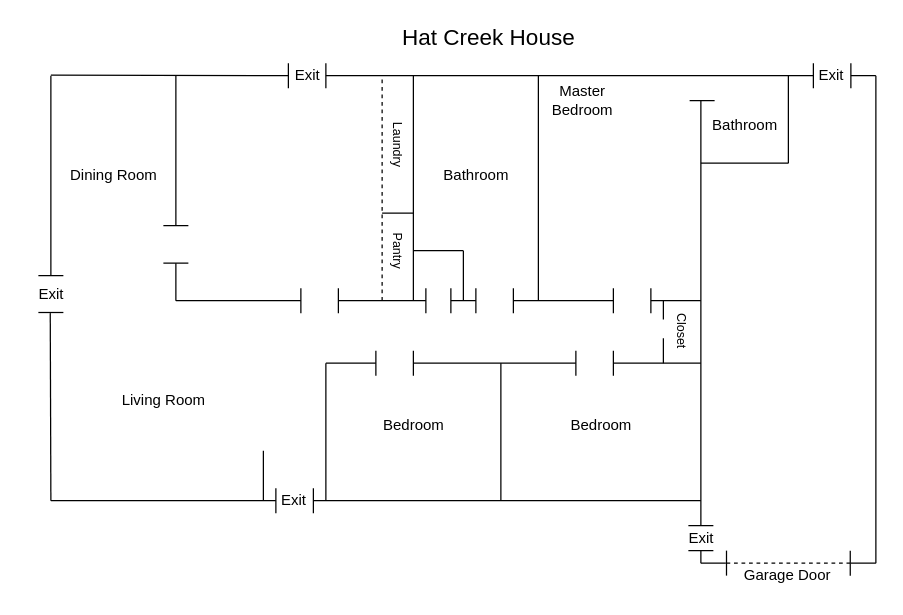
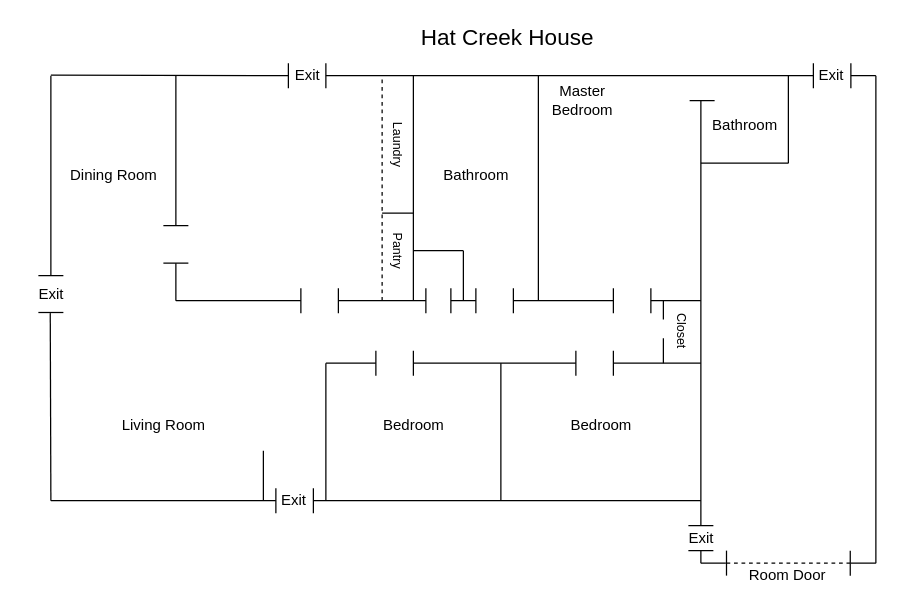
  <mxCell id="0" />
  <mxCell id="1" parent="0" />
  <mxCell id="2" value="" style="endArrow=none;html=1;" parent="1" edge="1"><mxGeometry width="50" height="50" relative="1" as="geometry"><mxPoint x="560" y="450" as="sourcePoint" /><mxPoint x="580" y="450" as="targetPoint" /></mxGeometry></mxCell>
  <mxCell id="3" value="" style="endArrow=none;html=1;" parent="1" edge="1"><mxGeometry width="50" height="50" relative="1" as="geometry"><mxPoint x="560" y="80" as="sourcePoint" /><mxPoint x="560" y="420" as="targetPoint" /></mxGeometry></mxCell>
- <mxCell id="4" value="&lt;font style=&quot;font-size: 18px&quot;&gt;Hat Creek House&lt;/font&gt;" style="text;html=1;align=center;verticalAlign=middle;resizable=0;points=[];autosize=1;" parent="1" vertex="1"><mxGeometry x="315" y="20" width="150" height="20" as="geometry" /></mxCell>
+ <mxCell id="4" value="&lt;font style=&quot;font-size: 18px&quot;&gt;Hat Creek House&lt;/font&gt;" style="text;html=1;align=center;verticalAlign=middle;resizable=0;points=[];autosize=1;" parent="1" vertex="1"><mxGeometry x="330" y="20" width="150" height="20" as="geometry" /></mxCell>
  <mxCell id="5" value="" style="endArrow=none;html=1;" parent="1" edge="1"><mxGeometry width="50" height="50" relative="1" as="geometry"><mxPoint x="580.5" y="460" as="sourcePoint" /><mxPoint x="580.5" y="440" as="targetPoint" /></mxGeometry></mxCell>
  <mxCell id="6" value="" style="endArrow=none;html=1;" parent="1" edge="1"><mxGeometry width="50" height="50" relative="1" as="geometry"><mxPoint x="679.5" y="460" as="sourcePoint" /><mxPoint x="679.5" y="440" as="targetPoint" /></mxGeometry></mxCell>
  <mxCell id="7" value="" style="endArrow=none;html=1;" parent="1" edge="1"><mxGeometry width="50" height="50" relative="1" as="geometry"><mxPoint x="650" y="70" as="sourcePoint" /><mxPoint x="650" y="50" as="targetPoint" /></mxGeometry></mxCell>
  <mxCell id="8" value="" style="endArrow=none;html=1;" parent="1" edge="1"><mxGeometry width="50" height="50" relative="1" as="geometry"><mxPoint x="700" y="60" as="sourcePoint" /><mxPoint x="680" y="60" as="targetPoint" /></mxGeometry></mxCell>
  <mxCell id="9" value="" style="endArrow=none;html=1;" parent="1" edge="1"><mxGeometry width="50" height="50" relative="1" as="geometry"><mxPoint x="630" y="130" as="sourcePoint" /><mxPoint x="560" y="130" as="targetPoint" /></mxGeometry></mxCell>
  <mxCell id="10" value="" style="endArrow=none;html=1;" parent="1" edge="1"><mxGeometry width="50" height="50" relative="1" as="geometry"><mxPoint x="680" y="450" as="sourcePoint" /><mxPoint x="700" y="450" as="targetPoint" /></mxGeometry></mxCell>
  <mxCell id="11" value="" style="endArrow=none;html=1;" parent="1" edge="1"><mxGeometry width="50" height="50" relative="1" as="geometry"><mxPoint x="700" y="450" as="sourcePoint" /><mxPoint x="700" y="60" as="targetPoint" /></mxGeometry></mxCell>
  <mxCell id="12" value="" style="endArrow=none;html=1;" parent="1" edge="1"><mxGeometry width="50" height="50" relative="1" as="geometry"><mxPoint x="680" y="70" as="sourcePoint" /><mxPoint x="680" y="50" as="targetPoint" /></mxGeometry></mxCell>
  <mxCell id="13" value="" style="endArrow=none;dashed=1;html=1;" parent="1" edge="1"><mxGeometry width="50" height="50" relative="1" as="geometry"><mxPoint x="679.5" y="450" as="sourcePoint" /><mxPoint x="580" y="450" as="targetPoint" /></mxGeometry></mxCell>
- <mxCell id="14" value="Garage Door" style="text;html=1;align=center;verticalAlign=middle;resizable=0;points=[];autosize=1;" parent="1" vertex="1"><mxGeometry x="589" y="450" width="80" height="20" as="geometry" /></mxCell>
+ <mxCell id="14" value="Room Door" style="text;html=1;align=center;verticalAlign=middle;resizable=0;points=[];autosize=1;" parent="1" vertex="1"><mxGeometry x="589" y="450" width="80" height="20" as="geometry" /></mxCell>
  <mxCell id="15" value="Exit" style="text;html=1;align=center;verticalAlign=middle;resizable=0;points=[];autosize=1;" parent="1" vertex="1"><mxGeometry x="644" y="50" width="40" height="20" as="geometry" /></mxCell>
  <mxCell id="16" value="" style="endArrow=none;html=1;" parent="1" edge="1"><mxGeometry width="50" height="50" relative="1" as="geometry"><mxPoint x="551" y="80" as="sourcePoint" /><mxPoint x="571" y="80" as="targetPoint" /></mxGeometry></mxCell>
  <mxCell id="17" value="" style="endArrow=none;html=1;" parent="1" edge="1"><mxGeometry width="50" height="50" relative="1" as="geometry"><mxPoint x="630" y="130" as="sourcePoint" /><mxPoint x="630" y="60" as="targetPoint" /></mxGeometry></mxCell>
  <mxCell id="18" value="" style="endArrow=none;html=1;" parent="1" edge="1"><mxGeometry width="50" height="50" relative="1" as="geometry"><mxPoint x="650" y="60" as="sourcePoint" /><mxPoint x="260" y="60" as="targetPoint" /></mxGeometry></mxCell>
  <mxCell id="19" value="Bathroom" style="text;html=1;align=center;verticalAlign=middle;resizable=0;points=[];autosize=1;" parent="1" vertex="1"><mxGeometry x="560" y="90" width="70" height="20" as="geometry" /></mxCell>
  <mxCell id="20" value="" style="endArrow=none;html=1;" parent="1" edge="1"><mxGeometry width="50" height="50" relative="1" as="geometry"><mxPoint x="40" y="60" as="sourcePoint" /><mxPoint x="40" y="220" as="targetPoint" /></mxGeometry></mxCell>
  <mxCell id="21" value="" style="endArrow=none;html=1;" parent="1" edge="1"><mxGeometry width="50" height="50" relative="1" as="geometry"><mxPoint x="30" y="220" as="sourcePoint" /><mxPoint x="50" y="220" as="targetPoint" /></mxGeometry></mxCell>
  <mxCell id="22" value="" style="endArrow=none;html=1;" parent="1" edge="1"><mxGeometry width="50" height="50" relative="1" as="geometry"><mxPoint x="30" y="249.5" as="sourcePoint" /><mxPoint x="50" y="249.5" as="targetPoint" /></mxGeometry></mxCell>
  <mxCell id="23" value="Exit" style="text;html=1;align=center;verticalAlign=middle;resizable=0;points=[];autosize=1;" parent="1" vertex="1"><mxGeometry x="20" y="225" width="40" height="20" as="geometry" /></mxCell>
  <mxCell id="24" value="" style="endArrow=none;html=1;" parent="1" edge="1"><mxGeometry width="50" height="50" relative="1" as="geometry"><mxPoint x="39.5" y="250" as="sourcePoint" /><mxPoint x="40" y="400" as="targetPoint" /></mxGeometry></mxCell>
  <mxCell id="25" value="" style="endArrow=none;html=1;" parent="1" edge="1"><mxGeometry width="50" height="50" relative="1" as="geometry"><mxPoint x="560" y="400" as="sourcePoint" /><mxPoint x="250" y="400" as="targetPoint" /></mxGeometry></mxCell>
  <mxCell id="26" value="" style="endArrow=none;html=1;" parent="1" edge="1"><mxGeometry width="50" height="50" relative="1" as="geometry"><mxPoint x="550" y="420" as="sourcePoint" /><mxPoint x="570" y="420" as="targetPoint" /></mxGeometry></mxCell>
  <mxCell id="27" value="" style="endArrow=none;html=1;" parent="1" edge="1"><mxGeometry width="50" height="50" relative="1" as="geometry"><mxPoint x="550" y="440" as="sourcePoint" /><mxPoint x="570" y="440" as="targetPoint" /></mxGeometry></mxCell>
  <mxCell id="28" value="" style="endArrow=none;html=1;" parent="1" edge="1"><mxGeometry width="50" height="50" relative="1" as="geometry"><mxPoint x="560" y="450" as="sourcePoint" /><mxPoint x="560" y="440" as="targetPoint" /></mxGeometry></mxCell>
  <mxCell id="29" value="" style="endArrow=none;html=1;" parent="1" edge="1"><mxGeometry width="50" height="50" relative="1" as="geometry"><mxPoint x="330" y="60" as="sourcePoint" /><mxPoint x="330" y="240" as="targetPoint" /></mxGeometry></mxCell>
  <mxCell id="30" value="" style="endArrow=none;html=1;" parent="1" edge="1"><mxGeometry width="50" height="50" relative="1" as="geometry"><mxPoint x="140" y="60" as="sourcePoint" /><mxPoint x="140" y="180" as="targetPoint" /></mxGeometry></mxCell>
  <mxCell id="31" value="" style="endArrow=none;html=1;" parent="1" edge="1"><mxGeometry width="50" height="50" relative="1" as="geometry"><mxPoint x="130" y="180" as="sourcePoint" /><mxPoint x="150" y="180" as="targetPoint" /></mxGeometry></mxCell>
  <mxCell id="32" value="" style="endArrow=none;html=1;" parent="1" edge="1"><mxGeometry width="50" height="50" relative="1" as="geometry"><mxPoint x="130" y="210" as="sourcePoint" /><mxPoint x="150" y="210" as="targetPoint" /></mxGeometry></mxCell>
  <mxCell id="33" value="" style="endArrow=none;html=1;" parent="1" edge="1"><mxGeometry width="50" height="50" relative="1" as="geometry"><mxPoint x="140" y="210" as="sourcePoint" /><mxPoint x="140" y="240" as="targetPoint" /></mxGeometry></mxCell>
  <mxCell id="34" value="" style="endArrow=none;html=1;" parent="1" edge="1"><mxGeometry width="50" height="50" relative="1" as="geometry"><mxPoint x="240" y="240" as="sourcePoint" /><mxPoint x="140" y="240" as="targetPoint" /></mxGeometry></mxCell>
  <mxCell id="35" value="" style="endArrow=none;html=1;" parent="1" edge="1"><mxGeometry width="50" height="50" relative="1" as="geometry"><mxPoint x="240" y="250" as="sourcePoint" /><mxPoint x="240" y="230" as="targetPoint" /></mxGeometry></mxCell>
  <mxCell id="36" value="" style="endArrow=none;html=1;" parent="1" edge="1"><mxGeometry width="50" height="50" relative="1" as="geometry"><mxPoint x="270" y="250" as="sourcePoint" /><mxPoint x="270" y="230" as="targetPoint" /></mxGeometry></mxCell>
  <mxCell id="37" value="" style="endArrow=none;html=1;" parent="1" edge="1"><mxGeometry width="50" height="50" relative="1" as="geometry"><mxPoint x="340" y="240" as="sourcePoint" /><mxPoint x="270" y="240" as="targetPoint" /></mxGeometry></mxCell>
  <mxCell id="38" value="" style="endArrow=none;html=1;" parent="1" edge="1"><mxGeometry width="50" height="50" relative="1" as="geometry"><mxPoint x="430" y="60" as="sourcePoint" /><mxPoint x="430" y="240" as="targetPoint" /></mxGeometry></mxCell>
  <mxCell id="39" value="" style="endArrow=none;dashed=1;html=1;" parent="1" edge="1"><mxGeometry width="50" height="50" relative="1" as="geometry"><mxPoint x="305" y="240" as="sourcePoint" /><mxPoint x="305" y="60" as="targetPoint" /></mxGeometry></mxCell>
  <mxCell id="40" value="Dining Room" style="text;html=1;align=center;verticalAlign=middle;resizable=0;points=[];autosize=1;" parent="1" vertex="1"><mxGeometry x="50" y="130" width="80" height="20" as="geometry" /></mxCell>
  <mxCell id="41" value="" style="endArrow=none;html=1;" parent="1" edge="1"><mxGeometry width="50" height="50" relative="1" as="geometry"><mxPoint x="250" y="410" as="sourcePoint" /><mxPoint x="250" y="390" as="targetPoint" /></mxGeometry></mxCell>
  <mxCell id="42" value="" style="endArrow=none;html=1;" parent="1" edge="1"><mxGeometry width="50" height="50" relative="1" as="geometry"><mxPoint x="220" y="410" as="sourcePoint" /><mxPoint x="220" y="390" as="targetPoint" /></mxGeometry></mxCell>
  <mxCell id="43" value="" style="endArrow=none;html=1;" parent="1" edge="1"><mxGeometry width="50" height="50" relative="1" as="geometry"><mxPoint x="220" y="400" as="sourcePoint" /><mxPoint x="40" y="400" as="targetPoint" /></mxGeometry></mxCell>
  <mxCell id="44" value="Exit" style="text;html=1;align=center;verticalAlign=middle;resizable=0;points=[];autosize=1;" parent="1" vertex="1"><mxGeometry x="214" y="390" width="40" height="20" as="geometry" /></mxCell>
  <mxCell id="45" value="" style="endArrow=none;html=1;" parent="1" edge="1"><mxGeometry width="50" height="50" relative="1" as="geometry"><mxPoint x="260" y="290" as="sourcePoint" /><mxPoint x="260" y="400" as="targetPoint" /></mxGeometry></mxCell>
  <mxCell id="46" value="" style="endArrow=none;html=1;" parent="1" edge="1"><mxGeometry width="50" height="50" relative="1" as="geometry"><mxPoint x="560" y="290" as="sourcePoint" /><mxPoint x="490" y="290" as="targetPoint" /></mxGeometry></mxCell>
  <mxCell id="47" value="" style="endArrow=none;html=1;" parent="1" edge="1"><mxGeometry width="50" height="50" relative="1" as="geometry"><mxPoint x="400" y="290" as="sourcePoint" /><mxPoint x="400" y="400" as="targetPoint" /></mxGeometry></mxCell>
  <mxCell id="48" value="" style="endArrow=none;html=1;" parent="1" edge="1"><mxGeometry width="50" height="50" relative="1" as="geometry"><mxPoint x="300" y="300" as="sourcePoint" /><mxPoint x="300" y="280" as="targetPoint" /></mxGeometry></mxCell>
  <mxCell id="49" value="" style="endArrow=none;html=1;" parent="1" edge="1"><mxGeometry width="50" height="50" relative="1" as="geometry"><mxPoint x="300" y="290" as="sourcePoint" /><mxPoint x="260" y="290" as="targetPoint" /></mxGeometry></mxCell>
  <mxCell id="50" value="" style="endArrow=none;html=1;" parent="1" edge="1"><mxGeometry width="50" height="50" relative="1" as="geometry"><mxPoint x="330" y="300" as="sourcePoint" /><mxPoint x="330" y="280" as="targetPoint" /></mxGeometry></mxCell>
  <mxCell id="51" value="" style="endArrow=none;html=1;" parent="1" edge="1"><mxGeometry width="50" height="50" relative="1" as="geometry"><mxPoint x="460" y="290" as="sourcePoint" /><mxPoint x="330" y="290" as="targetPoint" /></mxGeometry></mxCell>
  <mxCell id="52" value="" style="endArrow=none;html=1;" parent="1" edge="1"><mxGeometry width="50" height="50" relative="1" as="geometry"><mxPoint x="460" y="300" as="sourcePoint" /><mxPoint x="460" y="280" as="targetPoint" /></mxGeometry></mxCell>
  <mxCell id="53" value="" style="endArrow=none;html=1;" parent="1" edge="1"><mxGeometry width="50" height="50" relative="1" as="geometry"><mxPoint x="490" y="300" as="sourcePoint" /><mxPoint x="490" y="280" as="targetPoint" /></mxGeometry></mxCell>
  <mxCell id="54" value="" style="endArrow=none;html=1;" parent="1" edge="1"><mxGeometry width="50" height="50" relative="1" as="geometry"><mxPoint x="560" y="240" as="sourcePoint" /><mxPoint x="520" y="240" as="targetPoint" /></mxGeometry></mxCell>
  <mxCell id="55" value="" style="endArrow=none;html=1;" parent="1" edge="1"><mxGeometry width="50" height="50" relative="1" as="geometry"><mxPoint x="490" y="240" as="sourcePoint" /><mxPoint x="410" y="240" as="targetPoint" /></mxGeometry></mxCell>
  <mxCell id="56" value="" style="endArrow=none;html=1;" parent="1" edge="1"><mxGeometry width="50" height="50" relative="1" as="geometry"><mxPoint x="520" y="250" as="sourcePoint" /><mxPoint x="520" y="230" as="targetPoint" /></mxGeometry></mxCell>
  <mxCell id="57" value="" style="endArrow=none;html=1;" parent="1" edge="1"><mxGeometry width="50" height="50" relative="1" as="geometry"><mxPoint x="490" y="250" as="sourcePoint" /><mxPoint x="490" y="230" as="targetPoint" /></mxGeometry></mxCell>
  <mxCell id="58" value="" style="endArrow=none;html=1;" parent="1" edge="1"><mxGeometry width="50" height="50" relative="1" as="geometry"><mxPoint x="340" y="250" as="sourcePoint" /><mxPoint x="340" y="230" as="targetPoint" /></mxGeometry></mxCell>
  <mxCell id="59" value="" style="endArrow=none;html=1;" parent="1" edge="1"><mxGeometry width="50" height="50" relative="1" as="geometry"><mxPoint x="360" y="250" as="sourcePoint" /><mxPoint x="360" y="230" as="targetPoint" /></mxGeometry></mxCell>
  <mxCell id="60" value="" style="endArrow=none;html=1;" parent="1" edge="1"><mxGeometry width="50" height="50" relative="1" as="geometry"><mxPoint x="410" y="250" as="sourcePoint" /><mxPoint x="410" y="230" as="targetPoint" /></mxGeometry></mxCell>
  <mxCell id="61" value="" style="endArrow=none;html=1;" parent="1" edge="1"><mxGeometry width="50" height="50" relative="1" as="geometry"><mxPoint x="380" y="250" as="sourcePoint" /><mxPoint x="380" y="230" as="targetPoint" /></mxGeometry></mxCell>
  <mxCell id="62" value="" style="endArrow=none;html=1;" parent="1" edge="1"><mxGeometry width="50" height="50" relative="1" as="geometry"><mxPoint x="380" y="240" as="sourcePoint" /><mxPoint x="360" y="240" as="targetPoint" /></mxGeometry></mxCell>
  <mxCell id="63" value="" style="endArrow=none;html=1;" parent="1" edge="1"><mxGeometry width="50" height="50" relative="1" as="geometry"><mxPoint x="370" y="200" as="sourcePoint" /><mxPoint x="330" y="200" as="targetPoint" /></mxGeometry></mxCell>
  <mxCell id="64" value="" style="endArrow=none;html=1;" parent="1" edge="1"><mxGeometry width="50" height="50" relative="1" as="geometry"><mxPoint x="370" y="200" as="sourcePoint" /><mxPoint x="370" y="240" as="targetPoint" /></mxGeometry></mxCell>
  <mxCell id="65" value="Bathroom" style="text;html=1;align=center;verticalAlign=middle;resizable=0;points=[];autosize=1;" parent="1" vertex="1"><mxGeometry x="345" y="130" width="70" height="20" as="geometry" /></mxCell>
  <mxCell id="66" value="Master&lt;br&gt;Bedroom" style="text;html=1;align=center;verticalAlign=middle;resizable=0;points=[];autosize=1;" parent="1" vertex="1"><mxGeometry x="435" y="65" width="60" height="30" as="geometry" /></mxCell>
  <mxCell id="67" value="Bedroom" style="text;html=1;align=center;verticalAlign=middle;resizable=0;points=[];autosize=1;" parent="1" vertex="1"><mxGeometry x="450" y="330" width="60" height="20" as="geometry" /></mxCell>
  <mxCell id="68" value="Bedroom" style="text;html=1;align=center;verticalAlign=middle;resizable=0;points=[];autosize=1;" parent="1" vertex="1"><mxGeometry x="300" y="330" width="60" height="20" as="geometry" /></mxCell>
  <mxCell id="69" value="" style="endArrow=none;html=1;" parent="1" edge="1"><mxGeometry width="50" height="50" relative="1" as="geometry"><mxPoint x="530" y="240" as="sourcePoint" /><mxPoint x="530" y="255" as="targetPoint" /></mxGeometry></mxCell>
  <mxCell id="70" value="" style="endArrow=none;html=1;" parent="1" edge="1"><mxGeometry width="50" height="50" relative="1" as="geometry"><mxPoint x="530" y="270" as="sourcePoint" /><mxPoint x="530" y="290" as="targetPoint" /></mxGeometry></mxCell>
  <mxCell id="71" value="&lt;font style=&quot;font-size: 10px&quot;&gt;Closet&lt;/font&gt;" style="text;html=1;align=center;verticalAlign=middle;resizable=0;points=[];autosize=1;rotation=90;" parent="1" vertex="1"><mxGeometry x="525" y="254" width="40" height="20" as="geometry" /></mxCell>
- <mxCell id="72" value="Living Room" style="text;html=1;align=center;verticalAlign=middle;resizable=0;points=[];autosize=1;" parent="1" vertex="1"><mxGeometry x="90" y="310" width="80" height="20" as="geometry" /></mxCell>
+ <mxCell id="72" value="Living Room" style="text;html=1;align=center;verticalAlign=middle;resizable=0;points=[];autosize=1;" parent="1" vertex="1"><mxGeometry x="90" y="330" width="80" height="20" as="geometry" /></mxCell>
  <mxCell id="73" value="" style="endArrow=none;html=1;" parent="1" edge="1"><mxGeometry width="50" height="50" relative="1" as="geometry"><mxPoint x="260" y="70" as="sourcePoint" /><mxPoint x="260" y="50" as="targetPoint" /></mxGeometry></mxCell>
  <mxCell id="74" value="" style="endArrow=none;html=1;" parent="1" edge="1"><mxGeometry width="50" height="50" relative="1" as="geometry"><mxPoint x="230" y="70" as="sourcePoint" /><mxPoint x="230" y="50" as="targetPoint" /></mxGeometry></mxCell>
  <mxCell id="75" value="" style="endArrow=none;html=1;" parent="1" edge="1"><mxGeometry width="50" height="50" relative="1" as="geometry"><mxPoint x="230" y="60" as="sourcePoint" /><mxPoint x="40" y="59.5" as="targetPoint" /></mxGeometry></mxCell>
  <mxCell id="76" value="Exit" style="text;html=1;align=center;verticalAlign=middle;resizable=0;points=[];autosize=1;" parent="1" vertex="1"><mxGeometry x="225" y="50" width="40" height="20" as="geometry" /></mxCell>
  <mxCell id="77" value="Exit" style="text;html=1;align=center;verticalAlign=middle;resizable=0;points=[];autosize=1;" parent="1" vertex="1"><mxGeometry x="540" y="420" width="40" height="20" as="geometry" /></mxCell>
  <mxCell id="78" value="" style="endArrow=none;html=1;" parent="1" edge="1"><mxGeometry width="50" height="50" relative="1" as="geometry"><mxPoint x="330" y="170" as="sourcePoint" /><mxPoint x="305" y="170" as="targetPoint" /></mxGeometry></mxCell>
  <mxCell id="79" value="&lt;font style=&quot;font-size: 10px&quot;&gt;Laundry&lt;/font&gt;" style="text;html=1;align=center;verticalAlign=middle;resizable=0;points=[];autosize=1;rotation=90;" parent="1" vertex="1"><mxGeometry x="293" y="105" width="50" height="20" as="geometry" /></mxCell>
  <mxCell id="80" value="&lt;font style=&quot;font-size: 10px&quot;&gt;Pantry&lt;/font&gt;" style="text;html=1;align=center;verticalAlign=middle;resizable=0;points=[];autosize=1;rotation=90;" parent="1" vertex="1"><mxGeometry x="298" y="190" width="40" height="20" as="geometry" /></mxCell>
  <mxCell id="81" value="" style="endArrow=none;html=1;" edge="1" parent="1"><mxGeometry width="50" height="50" relative="1" as="geometry"><mxPoint x="210" y="400" as="sourcePoint" /><mxPoint x="210" y="360" as="targetPoint" /></mxGeometry></mxCell>
